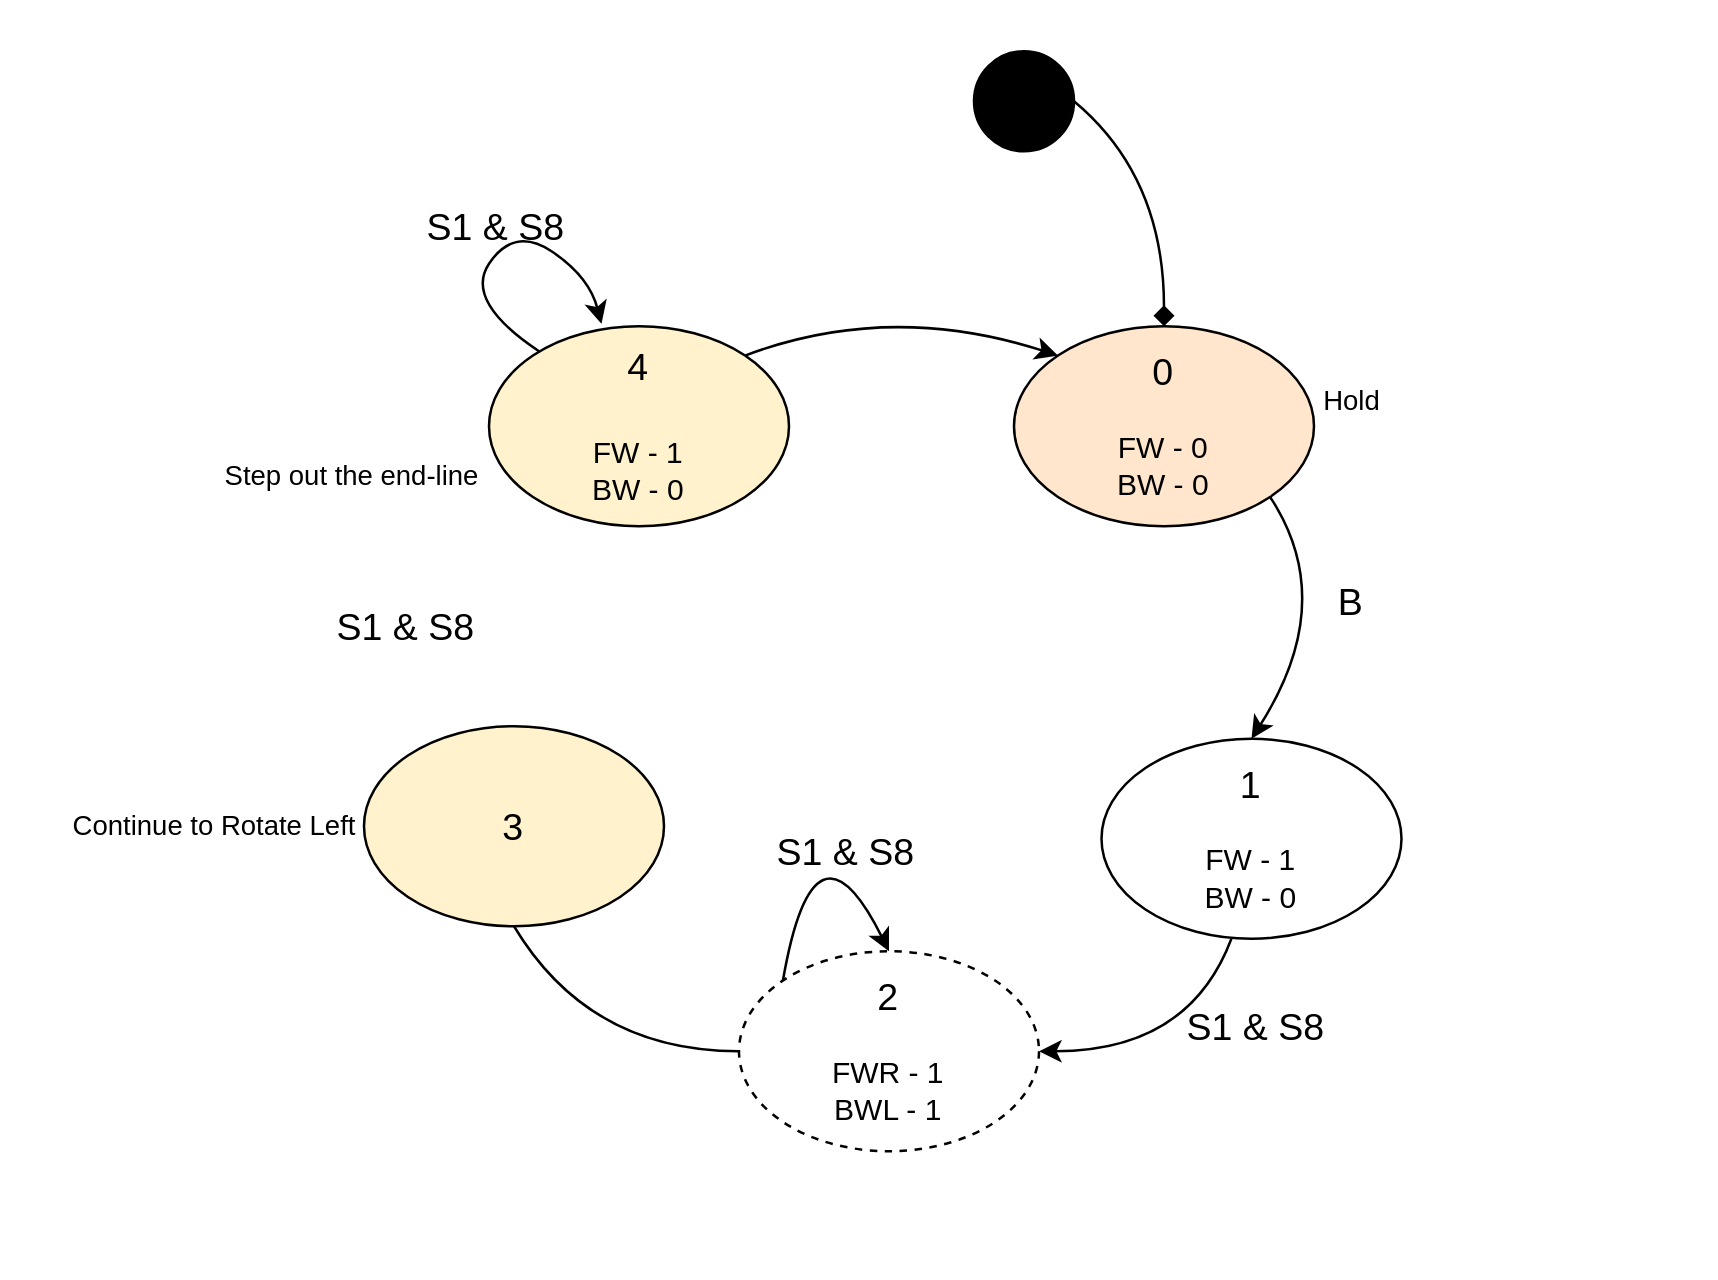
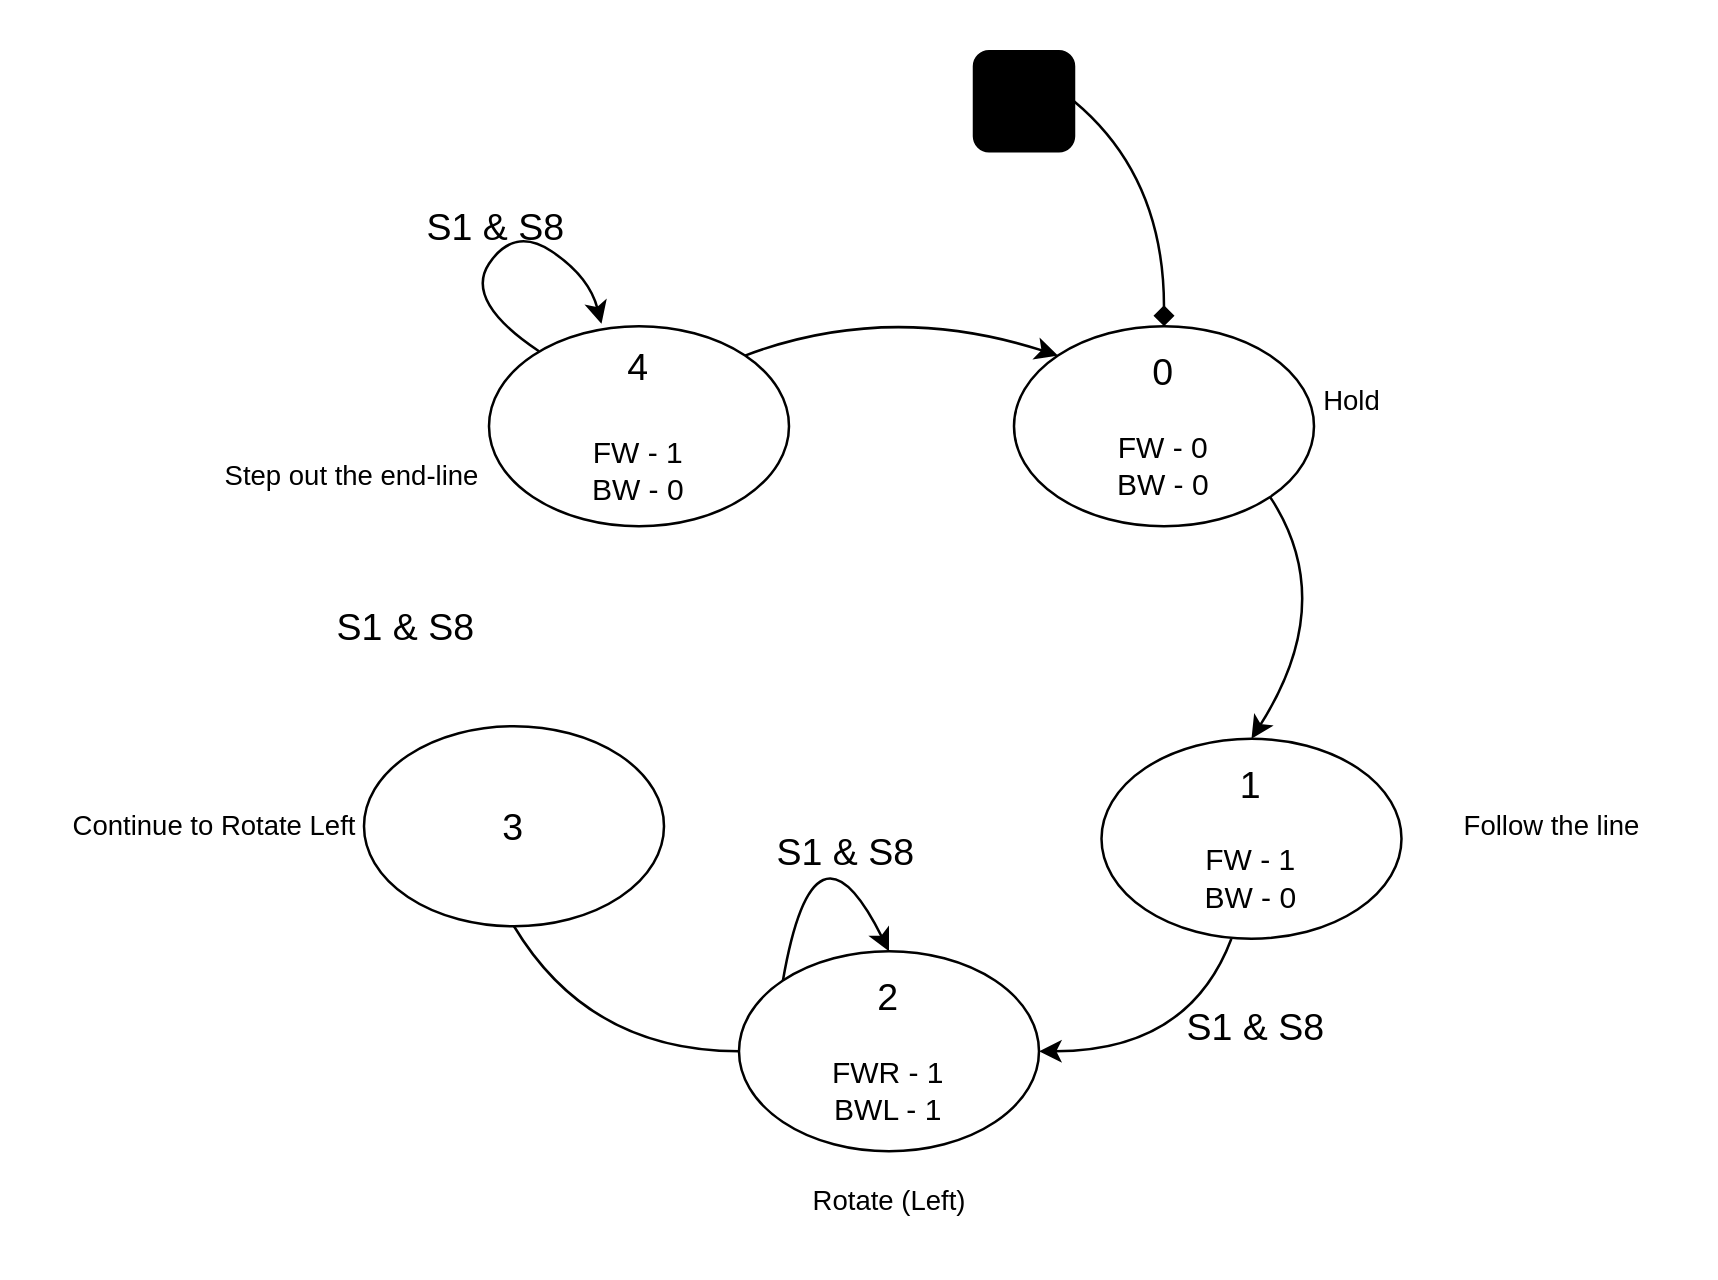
  <mxCell id="0" />
  <mxCell id="1" parent="0" />
- <mxCell id="2" value="Reset" style="ellipse;whiteSpace=wrap;html=1;fillColor=#000000;" parent="1" vertex="1"><mxGeometry x="389" y="20" width="40" height="40" as="geometry" /></mxCell>
+ <mxCell id="2" value="Reset" style="whiteSpace=wrap;html=1;fillColor=#000000;rounded=1;" parent="1" vertex="1"><mxGeometry x="389" y="20" width="40" height="40" as="geometry" /></mxCell>
  <mxCell id="3" value="&lt;font&gt;&lt;span style=&quot;font-size: 15px&quot;&gt;1&lt;br&gt;&lt;/span&gt;&lt;font size=&quot;1&quot;&gt;&lt;br&gt;&lt;/font&gt;FW - 1&lt;br&gt;BW - 0&lt;br&gt;&lt;/font&gt;" style="ellipse;whiteSpace=wrap;html=1;" parent="1" vertex="1"><mxGeometry x="440" y="295" width="120" height="80" as="geometry" /></mxCell>
- <mxCell id="4" value="&lt;font&gt;&lt;span style=&quot;font-size: 15px&quot;&gt;3&lt;/span&gt;&lt;br&gt;&lt;/font&gt;" style="ellipse;whiteSpace=wrap;html=1;fillColor=#fff2cc;" parent="1" vertex="1"><mxGeometry x="145" y="290" width="120" height="80" as="geometry" /></mxCell>
- <mxCell id="5" value="&lt;font&gt;&lt;span style=&quot;font-size: 15px&quot;&gt;4&lt;br&gt;&lt;br&gt;&lt;/span&gt;FW - 1&lt;br&gt;BW - 0&lt;br&gt;&lt;/font&gt;" style="ellipse;whiteSpace=wrap;html=1;fillColor=#fff2cc;" parent="1" vertex="1"><mxGeometry x="195" y="130" width="120" height="80" as="geometry" /></mxCell>
- <mxCell id="6" value="&lt;font&gt;&lt;span style=&quot;font-size: 15px&quot;&gt;0&lt;br&gt;&lt;/span&gt;&lt;font size=&quot;1&quot;&gt;&lt;br&gt;&lt;/font&gt;FW - 0&lt;br&gt;BW - 0&lt;br&gt;&lt;/font&gt;" style="ellipse;whiteSpace=wrap;html=1;fillColor=#ffe6cc;" parent="1" vertex="1"><mxGeometry x="405" y="130" width="120" height="80" as="geometry" /></mxCell>
+ <mxCell id="4" value="&lt;font&gt;&lt;span style=&quot;font-size: 15px&quot;&gt;3&lt;/span&gt;&lt;br&gt;&lt;/font&gt;" style="ellipse;whiteSpace=wrap;html=1;" parent="1" vertex="1"><mxGeometry x="145" y="290" width="120" height="80" as="geometry" /></mxCell>
+ <mxCell id="5" value="&lt;font&gt;&lt;span style=&quot;font-size: 15px&quot;&gt;4&lt;br&gt;&lt;br&gt;&lt;/span&gt;FW - 1&lt;br&gt;BW - 0&lt;br&gt;&lt;/font&gt;" style="ellipse;whiteSpace=wrap;html=1;" parent="1" vertex="1"><mxGeometry x="195" y="130" width="120" height="80" as="geometry" /></mxCell>
+ <mxCell id="6" value="&lt;font&gt;&lt;span style=&quot;font-size: 15px&quot;&gt;0&lt;br&gt;&lt;/span&gt;&lt;font size=&quot;1&quot;&gt;&lt;br&gt;&lt;/font&gt;FW - 0&lt;br&gt;BW - 0&lt;br&gt;&lt;/font&gt;" style="ellipse;whiteSpace=wrap;html=1;" parent="1" vertex="1"><mxGeometry x="405" y="130" width="120" height="80" as="geometry" /></mxCell>
  <mxCell id="7" value="" style="curved=1;endArrow=classic;html=1;entryX=0.5;entryY=0;entryDx=0;entryDy=0;exitX=1;exitY=1;exitDx=0;exitDy=0;" parent="1" source="6" target="3" edge="1"><mxGeometry width="50" height="50" relative="1" as="geometry"><mxPoint x="537.426" y="106.564" as="sourcePoint" /><mxPoint x="537.426" y="229.996" as="targetPoint" /><Array as="points"><mxPoint x="535" y="240" /></Array></mxGeometry></mxCell>
  <mxCell id="8" value="" style="curved=1;endArrow=diamond;html=1;entryX=0.5;entryY=0;entryDx=0;entryDy=0;exitX=1;exitY=0.5;exitDx=0;exitDy=0;" parent="1" source="2" target="6" edge="1"><mxGeometry width="50" height="50" relative="1" as="geometry"><mxPoint x="393.996" y="18.284" as="sourcePoint" /><mxPoint x="441.57" y="120" as="targetPoint" /><Array as="points"><mxPoint x="465" y="70" /></Array></mxGeometry></mxCell>
  <mxCell id="9" value="" style="curved=1;endArrow=classic;html=1;entryX=0;entryY=0;entryDx=0;entryDy=0;exitX=1;exitY=0;exitDx=0;exitDy=0;" parent="1" source="5" target="6" edge="1"><mxGeometry width="50" height="50" relative="1" as="geometry"><mxPoint x="293.784" y="149.996" as="sourcePoint" /><mxPoint x="283.784" y="46.564" as="targetPoint" /><Array as="points"><mxPoint x="355" y="120" /></Array></mxGeometry></mxCell>
  <mxCell id="10" value="Hold" style="text;html=1;align=center;verticalAlign=middle;resizable=0;points=[];autosize=1;fontSize=11;" parent="1" vertex="1"><mxGeometry x="520" y="150" width="40" height="20" as="geometry" /></mxCell>
+ <mxCell id="11" value="Follow the line" style="text;html=1;align=center;verticalAlign=middle;resizable=0;points=[];autosize=1;fontSize=11;" parent="1" vertex="1"><mxGeometry x="575" y="320" width="90" height="20" as="geometry" /></mxCell>
+ <mxCell id="12" value="Rotate (Left)" style="text;html=1;align=center;verticalAlign=middle;resizable=0;points=[];autosize=1;fontSize=11;" parent="1" vertex="1"><mxGeometry x="315" y="470" width="80" height="20" as="geometry" /></mxCell>
  <mxCell id="13" value="Step out the end-line" style="text;html=1;align=center;verticalAlign=middle;resizable=0;points=[];autosize=1;fontSize=11;" parent="1" vertex="1"><mxGeometry x="80" y="180" width="120" height="20" as="geometry" /></mxCell>
- <mxCell id="14" value="&lt;font style=&quot;font-size: 15px&quot;&gt;B&lt;/font&gt;" style="text;html=1;strokeColor=none;fillColor=none;align=center;verticalAlign=middle;whiteSpace=wrap;rounded=0;" parent="1" vertex="1"><mxGeometry x="525" y="230" width="30" height="20" as="geometry" /></mxCell>
  <mxCell id="15" value="" style="curved=1;endArrow=classic;html=1;entryX=0.375;entryY=-0.012;entryDx=0;entryDy=0;entryPerimeter=0;" parent="1" target="5" edge="1"><mxGeometry width="50" height="50" relative="1" as="geometry"><mxPoint x="215" y="140" as="sourcePoint" /><mxPoint x="235" y="110" as="targetPoint" /><Array as="points"><mxPoint x="185" y="120" /><mxPoint x="205" y="90" /><mxPoint x="235" y="110" /></Array></mxGeometry></mxCell>
  <mxCell id="16" value="&lt;font style=&quot;font-size: 15px&quot;&gt;S1 &amp;amp; S8&lt;/font&gt;" style="text;html=1;strokeColor=none;fillColor=none;align=center;verticalAlign=middle;whiteSpace=wrap;rounded=0;" parent="1" vertex="1"><mxGeometry x="165" y="80" width="66" height="20" as="geometry" /></mxCell>
- <mxCell id="17" value="&lt;font style=&quot;font-size: 15px&quot;&gt;2&lt;/font&gt;&lt;font&gt;&lt;span style=&quot;font-size: 15px&quot;&gt;&lt;br&gt;&lt;/span&gt;&lt;/font&gt;&lt;br&gt;&lt;font&gt;&lt;font&gt;FWR&amp;nbsp;- 1&lt;br&gt;BWL - 1&lt;/font&gt;&lt;/font&gt;" style="ellipse;whiteSpace=wrap;html=1;dashed=1;" parent="1" vertex="1"><mxGeometry x="295" y="380" width="120" height="80" as="geometry" /></mxCell>
+ <mxCell id="17" value="&lt;font style=&quot;font-size: 15px&quot;&gt;2&lt;/font&gt;&lt;font&gt;&lt;span style=&quot;font-size: 15px&quot;&gt;&lt;br&gt;&lt;/span&gt;&lt;/font&gt;&lt;br&gt;&lt;font&gt;&lt;font&gt;FWR&amp;nbsp;- 1&lt;br&gt;BWL - 1&lt;/font&gt;&lt;/font&gt;" style="ellipse;whiteSpace=wrap;html=1;" parent="1" vertex="1"><mxGeometry x="295" y="380" width="120" height="80" as="geometry" /></mxCell>
  <mxCell id="18" value="" style="curved=1;endArrow=classic;html=1;entryX=1;entryY=0.5;entryDx=0;entryDy=0;exitX=0.433;exitY=1;exitDx=0;exitDy=0;exitPerimeter=0;" parent="1" source="3" target="17" edge="1"><mxGeometry width="50" height="50" relative="1" as="geometry"><mxPoint x="494.996" y="360.004" as="sourcePoint" /><mxPoint x="524.996" y="453.436" as="targetPoint" /><Array as="points"><mxPoint x="475" y="420" /></Array></mxGeometry></mxCell>
  <mxCell id="19" value="" style="curved=1;endArrow=classic;html=1;entryX=0.5;entryY=0;entryDx=0;entryDy=0;exitX=0;exitY=0;exitDx=0;exitDy=0;" parent="1" source="17" target="17" edge="1"><mxGeometry width="50" height="50" relative="1" as="geometry"><mxPoint x="325" y="350" as="sourcePoint" /><mxPoint x="367.426" y="361.716" as="targetPoint" /><Array as="points"><mxPoint x="325" y="320" /></Array></mxGeometry></mxCell>
  <mxCell id="20" value="" style="curved=1;endArrow=none;html=1;entryX=0.5;entryY=1;entryDx=0;entryDy=0;exitX=0;exitY=0.5;exitDx=0;exitDy=0;" parent="1" source="17" target="4" edge="1"><mxGeometry width="50" height="50" relative="1" as="geometry"><mxPoint x="286.96" y="420" as="sourcePoint" /><mxPoint x="195" y="470" as="targetPoint" /><Array as="points"><mxPoint x="235" y="420" /></Array></mxGeometry></mxCell>
  <mxCell id="21" value="&lt;font style=&quot;font-size: 15px&quot;&gt;S1 &amp;amp; S8&lt;/font&gt;" style="text;html=1;strokeColor=none;fillColor=none;align=center;verticalAlign=middle;whiteSpace=wrap;rounded=0;" parent="1" vertex="1"><mxGeometry x="469" y="400" width="66" height="20" as="geometry" /></mxCell>
  <mxCell id="22" value="Continue to Rotate Left" style="text;html=1;align=center;verticalAlign=middle;resizable=0;points=[];autosize=1;fontSize=11;" parent="1" vertex="1"><mxGeometry x="20" y="320" width="130" height="20" as="geometry" /></mxCell>
  <mxCell id="23" value="&lt;font style=&quot;font-size: 15px&quot;&gt;S1 &amp;amp; S8&lt;/font&gt;" style="text;html=1;strokeColor=none;fillColor=none;align=center;verticalAlign=middle;whiteSpace=wrap;rounded=0;" vertex="1" parent="1"><mxGeometry x="129" y="240" width="66" height="20" as="geometry" /></mxCell>
  <mxCell id="24" value="&lt;font style=&quot;font-size: 15px&quot;&gt;S1 &amp;amp; S8&lt;/font&gt;" style="text;html=1;strokeColor=none;fillColor=none;align=center;verticalAlign=middle;whiteSpace=wrap;rounded=0;" vertex="1" parent="1"><mxGeometry x="305" y="330" width="66" height="20" as="geometry" /></mxCell>
